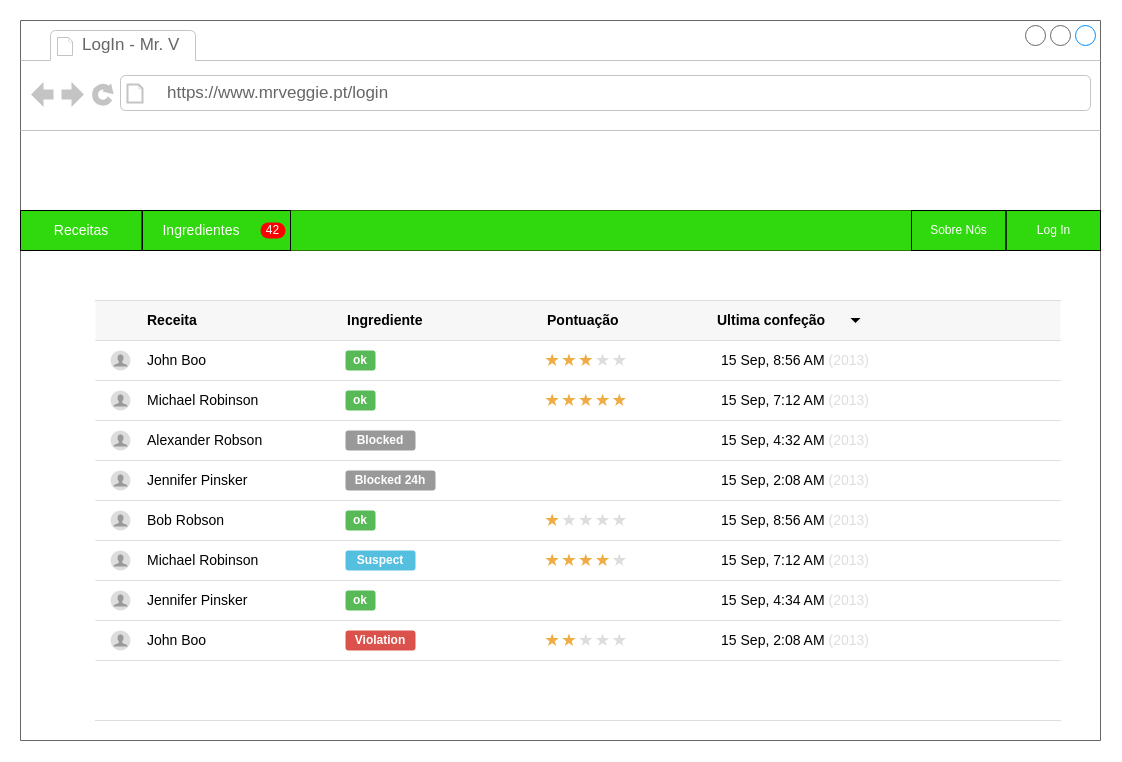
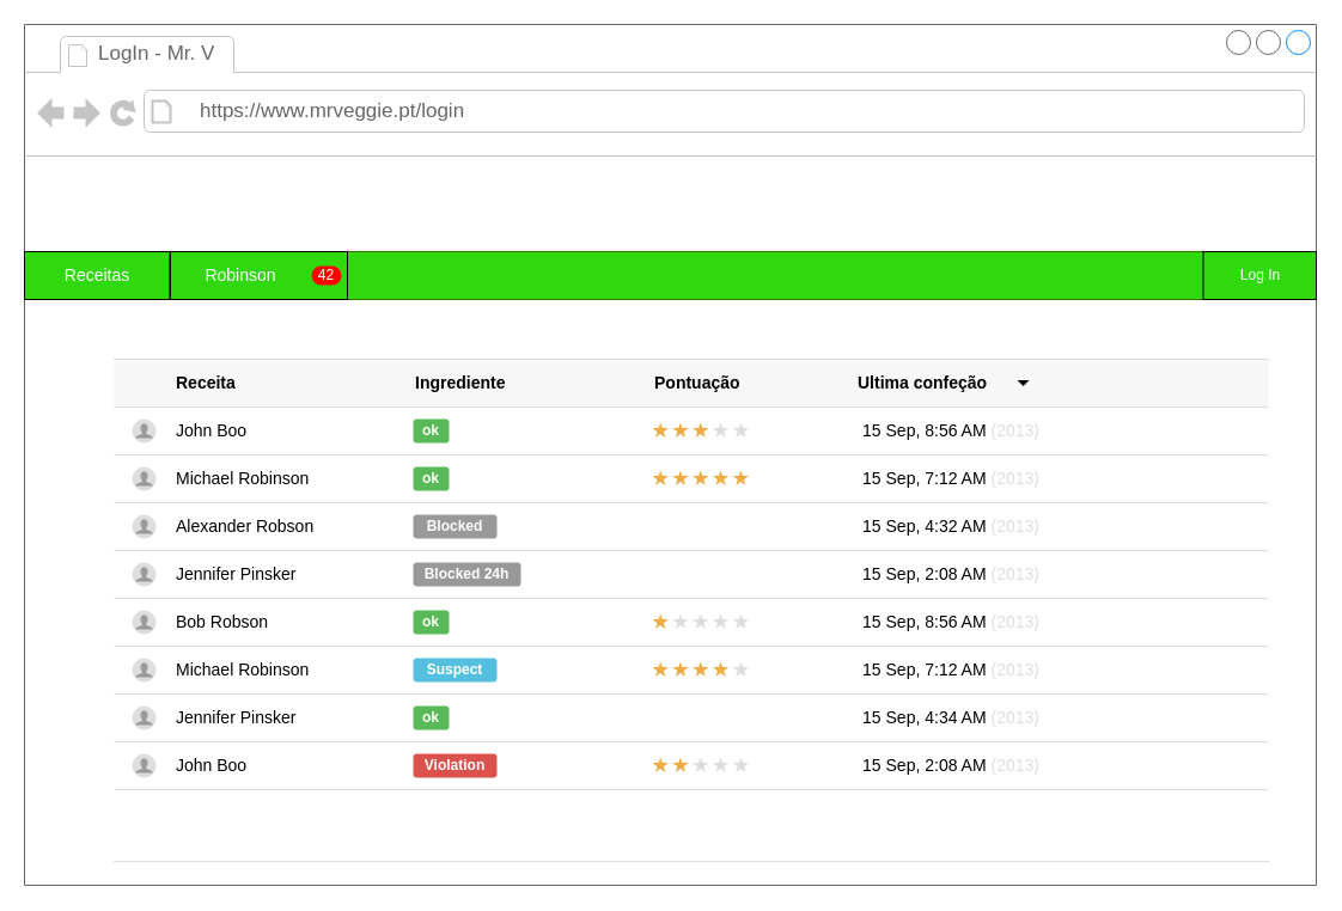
  <mxCell id="0" />
  <mxCell id="1" parent="0" />
  <mxCell id="2" value="" style="strokeWidth=1;shadow=0;dashed=0;align=center;html=1;shape=mxgraph.mockup.containers.browserWindow;rSize=0;fillColor=#ffffff;strokeColor=#666666;strokeColor2=#008cff;strokeColor3=#c4c4c4;mainText=,;recursiveResize=0;" vertex="1" parent="1"><mxGeometry x="20" y="20" width="1080" height="720" as="geometry" /></mxCell>
  <mxCell id="3" value="LogIn - Mr. V&lt;br&gt;" style="strokeWidth=1;shadow=0;dashed=0;align=center;html=1;shape=mxgraph.mockup.containers.anchor;fontSize=17;fontColor=#666666;align=left;" vertex="1" parent="2"><mxGeometry x="60" y="12" width="150" height="26" as="geometry" /></mxCell>
  <mxCell id="4" value="https://www.mrveggie.pt/login&lt;br&gt;" style="strokeWidth=1;shadow=0;dashed=0;align=center;html=1;shape=mxgraph.mockup.containers.anchor;rSize=0;fontSize=17;fontColor=#666666;align=left;" vertex="1" parent="2"><mxGeometry x="145" y="60" width="250" height="26" as="geometry" /></mxCell>
  <mxCell id="5" value="" style="html=1;shadow=0;dashed=0;shape=mxgraph.bootstrap.rect;whiteSpace=wrap;fillColor=#2FD90D;strokeColor=#2D7600;fontColor=#ffffff;" vertex="1" parent="2"><mxGeometry y="190" width="1080" height="40" as="geometry" /></mxCell>
  <mxCell id="6" value="&lt;font color=&quot;#ffffff&quot;&gt;Receitas&lt;/font&gt;" style="html=1;shadow=0;dashed=0;fillColor=none;strokeColor=#000000;shape=mxgraph.bootstrap.rect;fontColor=#999999;fontSize=14;whiteSpace=wrap;" vertex="1" parent="5"><mxGeometry width="121.5" height="40" as="geometry" /></mxCell>
- <mxCell id="7" value="&lt;font style=&quot;font-size: 14px&quot;&gt;Ingredientes&lt;/font&gt;" style="html=1;shadow=0;dashed=0;fillColor=none;strokeColor=#000000;shape=mxgraph.bootstrap.rect;fontColor=#FFFFFF;spacingRight=30;whiteSpace=wrap;" vertex="1" parent="5"><mxGeometry x="122" width="148" height="40" as="geometry" /></mxCell>
+ <mxCell id="7" value="&lt;font style=&quot;font-size: 14px&quot;&gt;Robinson&lt;/font&gt;" style="html=1;shadow=0;dashed=0;fillColor=none;strokeColor=#000000;shape=mxgraph.bootstrap.rect;fontColor=#FFFFFF;spacingRight=30;whiteSpace=wrap;" vertex="1" parent="5"><mxGeometry x="122" width="148" height="40" as="geometry" /></mxCell>
  <mxCell id="8" value="42" style="html=1;shadow=0;dashed=0;shape=mxgraph.bootstrap.rrect;rSize=8;fillColor=#ff0000;strokeColor=none;fontColor=#ffffff;whiteSpace=wrap;" vertex="1" parent="7"><mxGeometry x="1" y="0.5" width="25" height="16" relative="1" as="geometry"><mxPoint x="-30" y="-8" as="offset" /></mxGeometry></mxCell>
- <mxCell id="9" value="Sobre Nós" style="html=1;shadow=0;dashed=0;fillColor=none;strokeColor=#000000;shape=mxgraph.bootstrap.rect;fontColor=#FFFFFF;whiteSpace=wrap;" vertex="1" parent="5"><mxGeometry x="891.0" width="94.5" height="40" as="geometry" /></mxCell>
  <mxCell id="10" value="Log In" style="html=1;shadow=0;dashed=0;fillColor=none;strokeColor=#000000;shape=mxgraph.bootstrap.rect;fontColor=#FFFFFF;whiteSpace=wrap;" vertex="1" parent="5"><mxGeometry x="985.5" width="94.5" height="40" as="geometry" /></mxCell>
  <mxCell id="11" value="" style="shape=partialRectangle;right=0;left=0;strokeColor=#dddddd;fillColor=#ffffff;whiteSpace=wrap;fontSize=43;fontColor=#FFFFFF;" vertex="1" parent="2"><mxGeometry x="75" y="280" width="965" height="420" as="geometry" /></mxCell>
  <mxCell id="12" value="" style="html=1;shadow=0;dashed=0;shape=mxgraph.bootstrap.horLines;strokeColor=inherit;fillColor=#000000;fillOpacity=3;resizeWidth=1;" vertex="1" parent="11"><mxGeometry width="965" height="40" relative="1" as="geometry" /></mxCell>
  <mxCell id="13" value="Receita" style="html=1;shadow=0;dashed=0;shape=mxgraph.bootstrap.rect;strokeColor=none;fillColor=none;fontSize=14;fontStyle=1;align=left;whiteSpace=wrap;resizeHeight=1;" vertex="1" parent="12"><mxGeometry width="150" height="40" relative="1" as="geometry"><mxPoint x="50" as="offset" /></mxGeometry></mxCell>
  <mxCell id="14" value="Ingrediente" style="html=1;shadow=0;dashed=0;shape=mxgraph.bootstrap.rect;strokeColor=none;fillColor=none;fontSize=14;fontStyle=1;align=left;whiteSpace=wrap;resizeHeight=1;" vertex="1" parent="12"><mxGeometry width="150" height="40" relative="1" as="geometry"><mxPoint x="250" as="offset" /></mxGeometry></mxCell>
  <mxCell id="15" value="Pontuação" style="html=1;shadow=0;dashed=0;shape=mxgraph.bootstrap.rect;strokeColor=none;fillColor=none;fontSize=14;fontStyle=1;align=left;whiteSpace=wrap;resizeHeight=1;" vertex="1" parent="12"><mxGeometry width="150" height="40" relative="1" as="geometry"><mxPoint x="450" as="offset" /></mxGeometry></mxCell>
  <mxCell id="16" value="Ultima confeção" style="html=1;shadow=0;dashed=0;shape=mxgraph.bootstrap.rect;strokeColor=none;fillColor=none;fontSize=14;fontStyle=1;align=left;whiteSpace=wrap;resizeHeight=1;" vertex="1" parent="12"><mxGeometry width="160" height="40" relative="1" as="geometry"><mxPoint x="620" as="offset" /></mxGeometry></mxCell>
  <mxCell id="17" value="" style="shape=triangle;direction=south;strokeColor=none;fillColor=#000000;" vertex="1" parent="16"><mxGeometry x="1" y="0.5" width="10" height="5" relative="1" as="geometry"><mxPoint x="-25" y="-2.5" as="offset" /></mxGeometry></mxCell>
  <mxCell id="18" value="" style="strokeColor=inherit;fillColor=inherit;gradientColor=inherit;html=1;shadow=0;dashed=0;shape=mxgraph.bootstrap.horLines;resizeWidth=1;" vertex="1" parent="11"><mxGeometry width="965" height="40" relative="1" as="geometry"><mxPoint y="40" as="offset" /></mxGeometry></mxCell>
  <mxCell id="19" value="" style="shape=ellipse;strokeColor=none;fillColor=#dddddd;html=1;" vertex="1" parent="18"><mxGeometry y="0.5" width="20" height="20" relative="1" as="geometry"><mxPoint x="15" y="-10" as="offset" /></mxGeometry></mxCell>
  <mxCell id="20" value="" style="html=1;shadow=0;dashed=0;shape=mxgraph.bootstrap.user;strokeColor=none;fillColor=#999999;" vertex="1" parent="19"><mxGeometry x="0.5" y="0.5" width="14" height="12" relative="1" as="geometry"><mxPoint x="-7" y="-6" as="offset" /></mxGeometry></mxCell>
  <mxCell id="21" value="John Boo" style="html=1;shadow=0;dashed=0;shape=mxgraph.bootstrap.rect;strokeColor=none;fillColor=none;fontSize=14;align=left;whiteSpace=wrap;resizeHeight=1;" vertex="1" parent="18"><mxGeometry width="150" height="40" relative="1" as="geometry"><mxPoint x="50" as="offset" /></mxGeometry></mxCell>
  <mxCell id="22" value="ok" style="html=1;shadow=0;dashed=0;shape=mxgraph.bootstrap.rrect;rSize=3;strokeColor=none;fillColor=#58B957;fontSize=12;fontStyle=1;fontColor=#ffffff;whiteSpace=wrap;" vertex="1" parent="18"><mxGeometry y="0.5" width="30" height="20" relative="1" as="geometry"><mxPoint x="250" y="-10" as="offset" /></mxGeometry></mxCell>
  <mxCell id="23" value="" style="html=1;shadow=0;dashed=0;shape=mxgraph.bootstrap.rating;strokeColor=none;fillColor=#EFAC43;emptyFillColor=#dddddd;grade=3;ratingScale=5;ratingStyle=star;" vertex="1" parent="18"><mxGeometry y="0.5" width="150" height="14" relative="1" as="geometry"><mxPoint x="450" y="-7" as="offset" /></mxGeometry></mxCell>
  <mxCell id="24" value="&lt;table cellpadding=&quot;0&quot; cellspacing=&quot;0&quot; style=&quot;width:100%;height:100%;&quot;&gt;&lt;tr&gt;&lt;td align=&quot;center&quot; valign=&quot;middle&quot; width=&quot;50%&quot;&gt;15 Sep, 8:56 AM &lt;font color=&quot;#dddddd&quot;&gt;(2013)&lt;/font&gt;&lt;/td&gt;&lt;/tr&gt;&lt;/table&gt;" style="html=1;shadow=0;dashed=0;shape=mxgraph.bootstrap.rect;strokeColor=none;fillColor=none;fontSize=14;align=left;overflow=fill;whiteSpace=wrap;resizeHeight=1;" vertex="1" parent="18"><mxGeometry width="160" height="40" relative="1" as="geometry"><mxPoint x="620" as="offset" /></mxGeometry></mxCell>
  <mxCell id="25" value="" style="strokeColor=inherit;fillColor=inherit;gradientColor=inherit;html=1;shadow=0;dashed=0;shape=mxgraph.bootstrap.horLines;resizeWidth=1;" vertex="1" parent="11"><mxGeometry width="965" height="40" relative="1" as="geometry"><mxPoint y="80" as="offset" /></mxGeometry></mxCell>
  <mxCell id="26" value="" style="shape=ellipse;strokeColor=none;fillColor=#dddddd;html=1;" vertex="1" parent="25"><mxGeometry y="0.5" width="20" height="20" relative="1" as="geometry"><mxPoint x="15" y="-10" as="offset" /></mxGeometry></mxCell>
  <mxCell id="27" value="" style="html=1;shadow=0;dashed=0;shape=mxgraph.bootstrap.user;strokeColor=none;fillColor=#999999;" vertex="1" parent="26"><mxGeometry x="0.5" y="0.5" width="14" height="12" relative="1" as="geometry"><mxPoint x="-7" y="-6" as="offset" /></mxGeometry></mxCell>
  <mxCell id="28" value="Michael Robinson" style="html=1;shadow=0;dashed=0;shape=mxgraph.bootstrap.rect;strokeColor=none;fillColor=none;fontSize=14;align=left;whiteSpace=wrap;resizeHeight=1;" vertex="1" parent="25"><mxGeometry width="150" height="40" relative="1" as="geometry"><mxPoint x="50" as="offset" /></mxGeometry></mxCell>
  <mxCell id="29" value="ok" style="html=1;shadow=0;dashed=0;shape=mxgraph.bootstrap.rrect;rSize=3;strokeColor=none;fillColor=#58B957;fontSize=12;fontStyle=1;fontColor=#ffffff;whiteSpace=wrap;" vertex="1" parent="25"><mxGeometry y="0.5" width="30" height="20" relative="1" as="geometry"><mxPoint x="250" y="-10" as="offset" /></mxGeometry></mxCell>
  <mxCell id="30" value="" style="html=1;shadow=0;dashed=0;shape=mxgraph.bootstrap.rating;strokeColor=none;fillColor=#EFAC43;emptyFillColor=#dddddd;grade=5;ratingScale=5;ratingStyle=star;" vertex="1" parent="25"><mxGeometry y="0.5" width="150" height="14" relative="1" as="geometry"><mxPoint x="450" y="-7" as="offset" /></mxGeometry></mxCell>
  <mxCell id="31" value="&lt;table cellpadding=&quot;0&quot; cellspacing=&quot;0&quot; style=&quot;width:100%;height:100%;&quot;&gt;&lt;tr&gt;&lt;td align=&quot;center&quot; valign=&quot;middle&quot; width=&quot;50%&quot;&gt;15 Sep, 7:12 AM &lt;font color=&quot;#dddddd&quot;&gt;(2013)&lt;/font&gt;&lt;/td&gt;&lt;/tr&gt;&lt;/table&gt;" style="html=1;shadow=0;dashed=0;shape=mxgraph.bootstrap.rect;strokeColor=none;fillColor=none;fontSize=14;align=left;overflow=fill;whiteSpace=wrap;resizeHeight=1;" vertex="1" parent="25"><mxGeometry width="160" height="40" relative="1" as="geometry"><mxPoint x="620" as="offset" /></mxGeometry></mxCell>
  <mxCell id="32" value="" style="strokeColor=inherit;fillColor=inherit;gradientColor=inherit;html=1;shadow=0;dashed=0;shape=mxgraph.bootstrap.horLines;resizeWidth=1;" vertex="1" parent="11"><mxGeometry width="965" height="40" relative="1" as="geometry"><mxPoint y="120" as="offset" /></mxGeometry></mxCell>
  <mxCell id="33" value="" style="shape=ellipse;strokeColor=none;fillColor=#dddddd;html=1;" vertex="1" parent="32"><mxGeometry y="0.5" width="20" height="20" relative="1" as="geometry"><mxPoint x="15" y="-10" as="offset" /></mxGeometry></mxCell>
  <mxCell id="34" value="" style="html=1;shadow=0;dashed=0;shape=mxgraph.bootstrap.user;strokeColor=none;fillColor=#999999;" vertex="1" parent="33"><mxGeometry x="0.5" y="0.5" width="14" height="12" relative="1" as="geometry"><mxPoint x="-7" y="-6" as="offset" /></mxGeometry></mxCell>
  <mxCell id="35" value="Alexander Robson" style="html=1;shadow=0;dashed=0;shape=mxgraph.bootstrap.rect;strokeColor=none;fillColor=none;fontSize=14;align=left;whiteSpace=wrap;resizeHeight=1;" vertex="1" parent="32"><mxGeometry width="150" height="40" relative="1" as="geometry"><mxPoint x="50" as="offset" /></mxGeometry></mxCell>
  <mxCell id="36" value="Blocked" style="html=1;shadow=0;dashed=0;shape=mxgraph.bootstrap.rrect;rSize=3;strokeColor=none;fillColor=#999999;fontSize=12;fontStyle=1;fontColor=#ffffff;whiteSpace=wrap;" vertex="1" parent="32"><mxGeometry y="0.5" width="70" height="20" relative="1" as="geometry"><mxPoint x="250" y="-10" as="offset" /></mxGeometry></mxCell>
  <mxCell id="37" value="&lt;table cellpadding=&quot;0&quot; cellspacing=&quot;0&quot; style=&quot;width:100%;height:100%;&quot;&gt;&lt;tr&gt;&lt;td align=&quot;center&quot; valign=&quot;middle&quot; width=&quot;50%&quot;&gt;15 Sep, 4:32 AM &lt;font color=&quot;#dddddd&quot;&gt;(2013)&lt;/font&gt;&lt;/td&gt;&lt;/tr&gt;&lt;/table&gt;" style="html=1;shadow=0;dashed=0;shape=mxgraph.bootstrap.rect;strokeColor=none;fillColor=none;fontSize=14;align=left;overflow=fill;whiteSpace=wrap;resizeHeight=1;" vertex="1" parent="32"><mxGeometry width="160" height="40" relative="1" as="geometry"><mxPoint x="620" as="offset" /></mxGeometry></mxCell>
  <mxCell id="38" value="" style="strokeColor=inherit;fillColor=inherit;gradientColor=inherit;html=1;shadow=0;dashed=0;shape=mxgraph.bootstrap.horLines;resizeWidth=1;" vertex="1" parent="11"><mxGeometry width="965" height="40" relative="1" as="geometry"><mxPoint y="160" as="offset" /></mxGeometry></mxCell>
  <mxCell id="39" value="" style="shape=ellipse;strokeColor=none;fillColor=#dddddd;html=1;" vertex="1" parent="38"><mxGeometry y="0.5" width="20" height="20" relative="1" as="geometry"><mxPoint x="15" y="-10" as="offset" /></mxGeometry></mxCell>
  <mxCell id="40" value="" style="html=1;shadow=0;dashed=0;shape=mxgraph.bootstrap.user;strokeColor=none;fillColor=#999999;" vertex="1" parent="39"><mxGeometry x="0.5" y="0.5" width="14" height="12" relative="1" as="geometry"><mxPoint x="-7" y="-6" as="offset" /></mxGeometry></mxCell>
  <mxCell id="41" value="Jennifer Pinsker" style="html=1;shadow=0;dashed=0;shape=mxgraph.bootstrap.rect;strokeColor=none;fillColor=none;fontSize=14;align=left;whiteSpace=wrap;resizeHeight=1;" vertex="1" parent="38"><mxGeometry width="150" height="40" relative="1" as="geometry"><mxPoint x="50" as="offset" /></mxGeometry></mxCell>
  <mxCell id="42" value="Blocked 24h" style="html=1;shadow=0;dashed=0;shape=mxgraph.bootstrap.rrect;rSize=3;strokeColor=none;fillColor=#999999;fontSize=12;fontStyle=1;fontColor=#ffffff;whiteSpace=wrap;" vertex="1" parent="38"><mxGeometry y="0.5" width="90" height="20" relative="1" as="geometry"><mxPoint x="250" y="-10" as="offset" /></mxGeometry></mxCell>
  <mxCell id="43" value="&lt;table cellpadding=&quot;0&quot; cellspacing=&quot;0&quot; style=&quot;width:100%;height:100%;&quot;&gt;&lt;tr&gt;&lt;td align=&quot;center&quot; valign=&quot;middle&quot; width=&quot;50%&quot;&gt;15 Sep, 2:08 AM &lt;font color=&quot;#dddddd&quot;&gt;(2013)&lt;/font&gt;&lt;/td&gt;&lt;/tr&gt;&lt;/table&gt;" style="html=1;shadow=0;dashed=0;shape=mxgraph.bootstrap.rect;strokeColor=none;fillColor=none;fontSize=14;align=left;overflow=fill;whiteSpace=wrap;resizeHeight=1;" vertex="1" parent="38"><mxGeometry width="160" height="40" relative="1" as="geometry"><mxPoint x="620" as="offset" /></mxGeometry></mxCell>
  <mxCell id="44" value="" style="strokeColor=inherit;fillColor=inherit;gradientColor=inherit;html=1;shadow=0;dashed=0;shape=mxgraph.bootstrap.horLines;resizeWidth=1;" vertex="1" parent="11"><mxGeometry width="965" height="40" relative="1" as="geometry"><mxPoint y="200" as="offset" /></mxGeometry></mxCell>
  <mxCell id="45" value="" style="shape=ellipse;strokeColor=none;fillColor=#dddddd;html=1;" vertex="1" parent="44"><mxGeometry y="0.5" width="20" height="20" relative="1" as="geometry"><mxPoint x="15" y="-10" as="offset" /></mxGeometry></mxCell>
  <mxCell id="46" value="" style="html=1;shadow=0;dashed=0;shape=mxgraph.bootstrap.user;strokeColor=none;fillColor=#999999;" vertex="1" parent="45"><mxGeometry x="0.5" y="0.5" width="14" height="12" relative="1" as="geometry"><mxPoint x="-7" y="-6" as="offset" /></mxGeometry></mxCell>
  <mxCell id="47" value="Bob Robson" style="html=1;shadow=0;dashed=0;shape=mxgraph.bootstrap.rect;strokeColor=none;fillColor=none;fontSize=14;align=left;whiteSpace=wrap;resizeHeight=1;" vertex="1" parent="44"><mxGeometry width="150" height="40" relative="1" as="geometry"><mxPoint x="50" as="offset" /></mxGeometry></mxCell>
  <mxCell id="48" value="ok" style="html=1;shadow=0;dashed=0;shape=mxgraph.bootstrap.rrect;rSize=3;strokeColor=none;fillColor=#58B957;fontSize=12;fontStyle=1;fontColor=#ffffff;whiteSpace=wrap;" vertex="1" parent="44"><mxGeometry y="0.5" width="30" height="20" relative="1" as="geometry"><mxPoint x="250" y="-10" as="offset" /></mxGeometry></mxCell>
  <mxCell id="49" value="" style="html=1;shadow=0;dashed=0;shape=mxgraph.bootstrap.rating;strokeColor=none;fillColor=#EFAC43;emptyFillColor=#dddddd;grade=1;ratingScale=5;ratingStyle=star;" vertex="1" parent="44"><mxGeometry y="0.5" width="150" height="14" relative="1" as="geometry"><mxPoint x="450" y="-7" as="offset" /></mxGeometry></mxCell>
  <mxCell id="50" value="&lt;table cellpadding=&quot;0&quot; cellspacing=&quot;0&quot; style=&quot;width:100%;height:100%;&quot;&gt;&lt;tr&gt;&lt;td align=&quot;center&quot; valign=&quot;middle&quot; width=&quot;50%&quot;&gt;15 Sep, 8:56 AM &lt;font color=&quot;#dddddd&quot;&gt;(2013)&lt;/font&gt;&lt;/td&gt;&lt;/tr&gt;&lt;/table&gt;" style="html=1;shadow=0;dashed=0;shape=mxgraph.bootstrap.rect;strokeColor=none;fillColor=none;fontSize=14;align=left;overflow=fill;whiteSpace=wrap;resizeHeight=1;" vertex="1" parent="44"><mxGeometry width="160" height="40" relative="1" as="geometry"><mxPoint x="620" as="offset" /></mxGeometry></mxCell>
  <mxCell id="51" value="" style="strokeColor=inherit;fillColor=inherit;gradientColor=inherit;html=1;shadow=0;dashed=0;shape=mxgraph.bootstrap.horLines;resizeWidth=1;" vertex="1" parent="11"><mxGeometry width="965" height="40" relative="1" as="geometry"><mxPoint y="240" as="offset" /></mxGeometry></mxCell>
  <mxCell id="52" value="" style="shape=ellipse;strokeColor=none;fillColor=#dddddd;html=1;" vertex="1" parent="51"><mxGeometry y="0.5" width="20" height="20" relative="1" as="geometry"><mxPoint x="15" y="-10" as="offset" /></mxGeometry></mxCell>
  <mxCell id="53" value="" style="html=1;shadow=0;dashed=0;shape=mxgraph.bootstrap.user;strokeColor=none;fillColor=#999999;" vertex="1" parent="52"><mxGeometry x="0.5" y="0.5" width="14" height="12" relative="1" as="geometry"><mxPoint x="-7" y="-6" as="offset" /></mxGeometry></mxCell>
  <mxCell id="54" value="Michael Robinson" style="html=1;shadow=0;dashed=0;shape=mxgraph.bootstrap.rect;strokeColor=none;fillColor=none;fontSize=14;align=left;whiteSpace=wrap;resizeHeight=1;" vertex="1" parent="51"><mxGeometry width="150" height="40" relative="1" as="geometry"><mxPoint x="50" as="offset" /></mxGeometry></mxCell>
  <mxCell id="55" value="Suspect" style="html=1;shadow=0;dashed=0;shape=mxgraph.bootstrap.rrect;rSize=3;strokeColor=none;fillColor=#55BFE0;fontSize=12;fontStyle=1;fontColor=#ffffff;whiteSpace=wrap;" vertex="1" parent="51"><mxGeometry y="0.5" width="70" height="20" relative="1" as="geometry"><mxPoint x="250" y="-10" as="offset" /></mxGeometry></mxCell>
  <mxCell id="56" value="" style="html=1;shadow=0;dashed=0;shape=mxgraph.bootstrap.rating;strokeColor=none;fillColor=#EFAC43;emptyFillColor=#dddddd;grade=4;ratingScale=5;ratingStyle=star;" vertex="1" parent="51"><mxGeometry y="0.5" width="150" height="14" relative="1" as="geometry"><mxPoint x="450" y="-7" as="offset" /></mxGeometry></mxCell>
  <mxCell id="57" value="&lt;table cellpadding=&quot;0&quot; cellspacing=&quot;0&quot; style=&quot;width:100%;height:100%;&quot;&gt;&lt;tr&gt;&lt;td align=&quot;center&quot; valign=&quot;middle&quot; width=&quot;50%&quot;&gt;15 Sep, 7:12 AM &lt;font color=&quot;#dddddd&quot;&gt;(2013)&lt;/font&gt;&lt;/td&gt;&lt;/tr&gt;&lt;/table&gt;" style="html=1;shadow=0;dashed=0;shape=mxgraph.bootstrap.rect;strokeColor=none;fillColor=none;fontSize=14;align=left;overflow=fill;whiteSpace=wrap;resizeHeight=1;" vertex="1" parent="51"><mxGeometry width="160" height="40" relative="1" as="geometry"><mxPoint x="620" as="offset" /></mxGeometry></mxCell>
  <mxCell id="58" value="" style="strokeColor=inherit;fillColor=inherit;gradientColor=inherit;html=1;shadow=0;dashed=0;shape=mxgraph.bootstrap.horLines;resizeWidth=1;" vertex="1" parent="11"><mxGeometry width="965" height="40" relative="1" as="geometry"><mxPoint y="280" as="offset" /></mxGeometry></mxCell>
  <mxCell id="59" value="" style="shape=ellipse;strokeColor=none;fillColor=#dddddd;html=1;" vertex="1" parent="58"><mxGeometry y="0.5" width="20" height="20" relative="1" as="geometry"><mxPoint x="15" y="-10" as="offset" /></mxGeometry></mxCell>
  <mxCell id="60" value="" style="html=1;shadow=0;dashed=0;shape=mxgraph.bootstrap.user;strokeColor=none;fillColor=#999999;" vertex="1" parent="59"><mxGeometry x="0.5" y="0.5" width="14" height="12" relative="1" as="geometry"><mxPoint x="-7" y="-6" as="offset" /></mxGeometry></mxCell>
  <mxCell id="61" value="Jennifer Pinsker" style="html=1;shadow=0;dashed=0;shape=mxgraph.bootstrap.rect;strokeColor=none;fillColor=none;fontSize=14;align=left;whiteSpace=wrap;resizeHeight=1;" vertex="1" parent="58"><mxGeometry width="150" height="40" relative="1" as="geometry"><mxPoint x="50" as="offset" /></mxGeometry></mxCell>
  <mxCell id="62" value="ok" style="html=1;shadow=0;dashed=0;shape=mxgraph.bootstrap.rrect;rSize=3;strokeColor=none;fillColor=#58B957;fontSize=12;fontStyle=1;fontColor=#ffffff;whiteSpace=wrap;" vertex="1" parent="58"><mxGeometry y="0.5" width="30" height="20" relative="1" as="geometry"><mxPoint x="250" y="-10" as="offset" /></mxGeometry></mxCell>
  <mxCell id="63" value="&lt;table cellpadding=&quot;0&quot; cellspacing=&quot;0&quot; style=&quot;width:100%;height:100%;&quot;&gt;&lt;tr&gt;&lt;td align=&quot;center&quot; valign=&quot;middle&quot; width=&quot;50%&quot;&gt;15 Sep, 4:34 AM &lt;font color=&quot;#dddddd&quot;&gt;(2013)&lt;/font&gt;&lt;/td&gt;&lt;/tr&gt;&lt;/table&gt;" style="html=1;shadow=0;dashed=0;shape=mxgraph.bootstrap.rect;strokeColor=none;fillColor=none;fontSize=14;align=left;overflow=fill;whiteSpace=wrap;resizeHeight=1;" vertex="1" parent="58"><mxGeometry width="160" height="40" relative="1" as="geometry"><mxPoint x="620" as="offset" /></mxGeometry></mxCell>
  <mxCell id="64" value="" style="strokeColor=inherit;fillColor=inherit;gradientColor=inherit;html=1;shadow=0;dashed=0;shape=mxgraph.bootstrap.horLines;resizeWidth=1;" vertex="1" parent="11"><mxGeometry width="965" height="40" relative="1" as="geometry"><mxPoint y="320" as="offset" /></mxGeometry></mxCell>
  <mxCell id="65" value="" style="shape=ellipse;strokeColor=none;fillColor=#dddddd;html=1;" vertex="1" parent="64"><mxGeometry y="0.5" width="20" height="20" relative="1" as="geometry"><mxPoint x="15" y="-10" as="offset" /></mxGeometry></mxCell>
  <mxCell id="66" value="" style="html=1;shadow=0;dashed=0;shape=mxgraph.bootstrap.user;strokeColor=none;fillColor=#999999;" vertex="1" parent="65"><mxGeometry x="0.5" y="0.5" width="14" height="12" relative="1" as="geometry"><mxPoint x="-7" y="-6" as="offset" /></mxGeometry></mxCell>
  <mxCell id="67" value="John Boo" style="html=1;shadow=0;dashed=0;shape=mxgraph.bootstrap.rect;strokeColor=none;fillColor=none;fontSize=14;align=left;whiteSpace=wrap;resizeHeight=1;" vertex="1" parent="64"><mxGeometry width="150" height="40" relative="1" as="geometry"><mxPoint x="50" as="offset" /></mxGeometry></mxCell>
  <mxCell id="68" value="Violation" style="html=1;shadow=0;dashed=0;shape=mxgraph.bootstrap.rrect;rSize=3;strokeColor=none;fillColor=#DB524C;fontSize=12;fontStyle=1;fontColor=#ffffff;whiteSpace=wrap;" vertex="1" parent="64"><mxGeometry y="0.5" width="70" height="20" relative="1" as="geometry"><mxPoint x="250" y="-10" as="offset" /></mxGeometry></mxCell>
  <mxCell id="69" value="" style="html=1;shadow=0;dashed=0;shape=mxgraph.bootstrap.rating;strokeColor=none;fillColor=#EFAC43;emptyFillColor=#dddddd;grade=2;ratingScale=5;ratingStyle=star;" vertex="1" parent="64"><mxGeometry y="0.5" width="150" height="14" relative="1" as="geometry"><mxPoint x="450" y="-7" as="offset" /></mxGeometry></mxCell>
  <mxCell id="70" value="&lt;table cellpadding=&quot;0&quot; cellspacing=&quot;0&quot; style=&quot;width:100%;height:100%;&quot;&gt;&lt;tr&gt;&lt;td align=&quot;center&quot; valign=&quot;middle&quot; width=&quot;50%&quot;&gt;15 Sep, 2:08 AM &lt;font color=&quot;#dddddd&quot;&gt;(2013)&lt;/font&gt;&lt;/td&gt;&lt;/tr&gt;&lt;/table&gt;" style="html=1;shadow=0;dashed=0;shape=mxgraph.bootstrap.rect;strokeColor=none;fillColor=none;fontSize=14;align=left;overflow=fill;whiteSpace=wrap;resizeHeight=1;" vertex="1" parent="64"><mxGeometry width="160" height="40" relative="1" as="geometry"><mxPoint x="620" as="offset" /></mxGeometry></mxCell>
